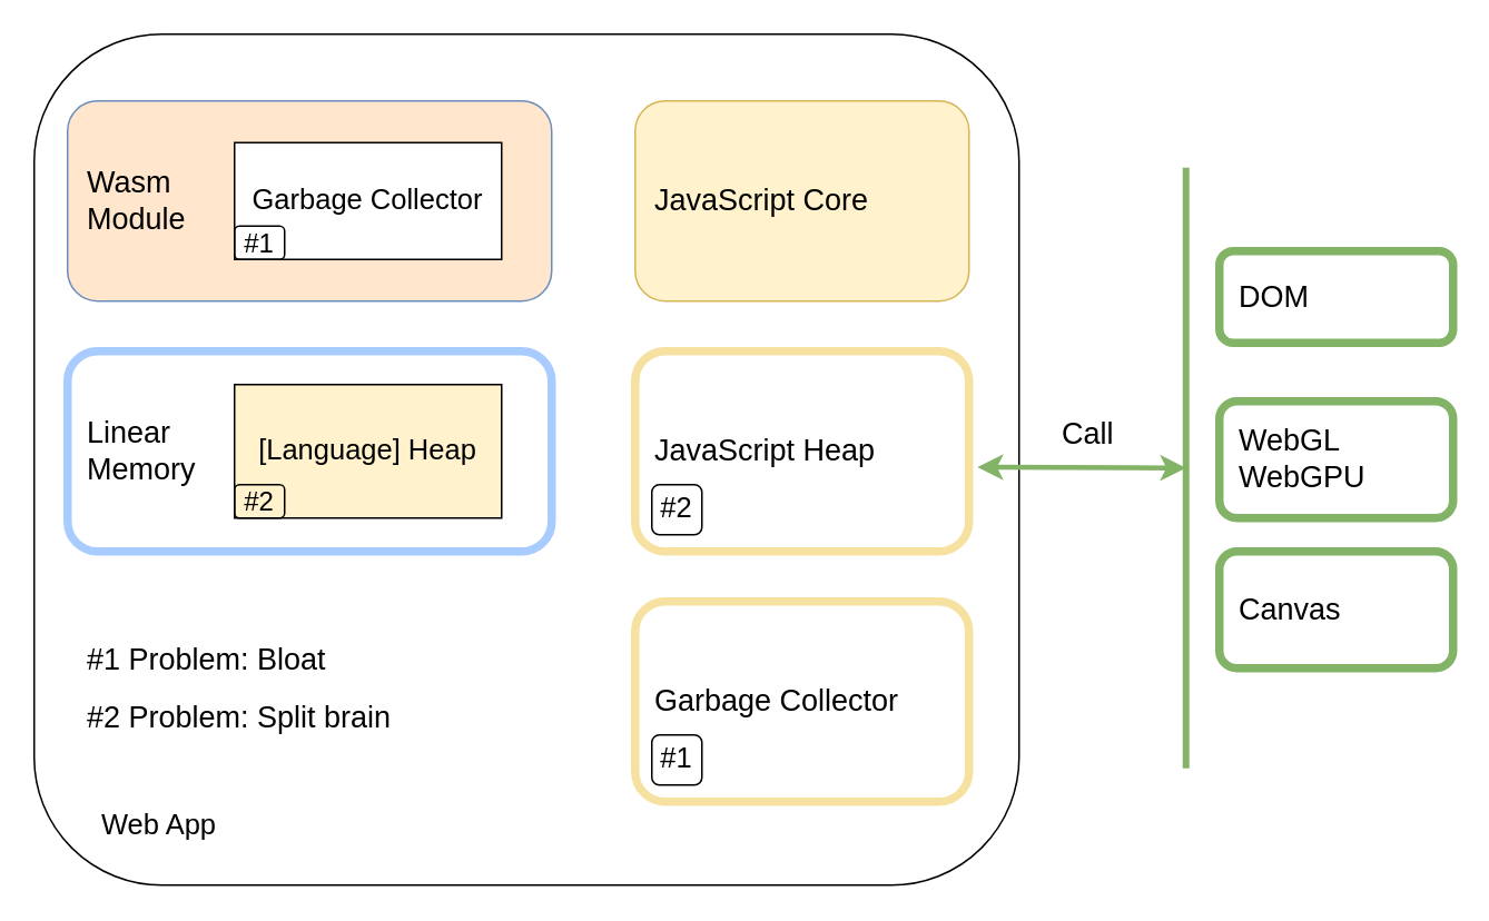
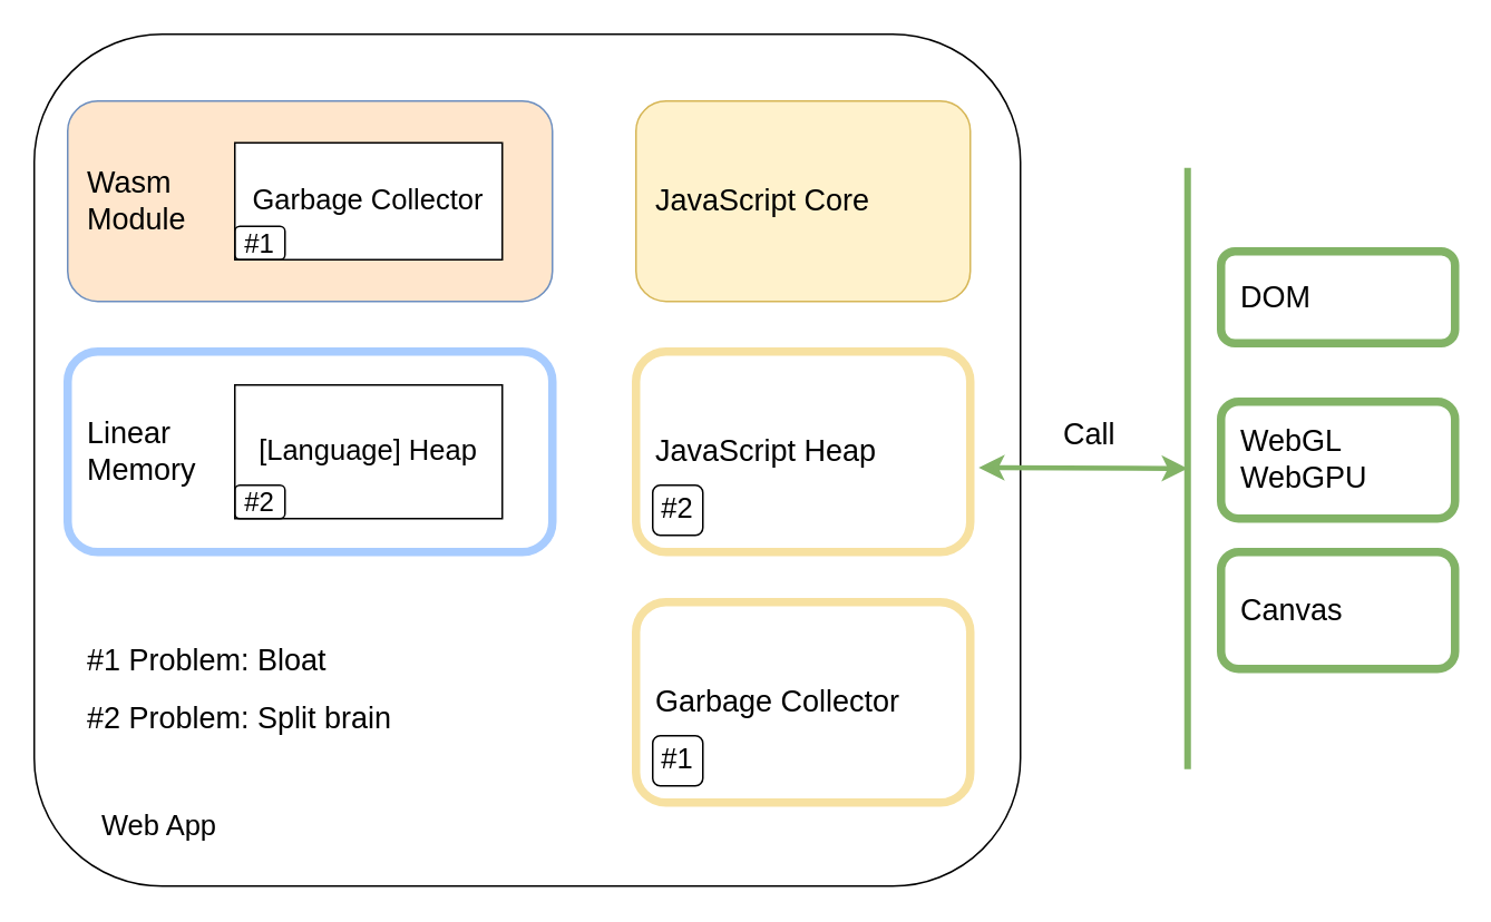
  <mxCell id="0" />
  <mxCell id="1" parent="0" />
  <mxCell id="2" value="" style="rounded=1;whiteSpace=wrap;html=1;" parent="1" vertex="1"><mxGeometry x="20" y="20" width="590" height="510" as="geometry" /></mxCell>
  <mxCell id="3" value="&lt;font style=&quot;font-size: 18px;&quot;&gt;&amp;nbsp; Wasm&lt;br&gt;&amp;nbsp; Module&lt;/font&gt;" style="rounded=1;whiteSpace=wrap;html=1;fillColor=#ffe6cc;strokeColor=#6c8ebf;align=left;" parent="1" vertex="1"><mxGeometry x="40" y="60" width="290" height="120" as="geometry" /></mxCell>
  <mxCell id="4" value="&lt;span style=&quot;font-size: 18px;&quot;&gt;&amp;nbsp; Linear&lt;br&gt;&amp;nbsp; Memory&lt;/span&gt;" style="rounded=1;whiteSpace=wrap;html=1;fillColor=none;strokeColor=#a8ccff;align=left;strokeWidth=5;" parent="1" vertex="1"><mxGeometry x="40" y="210" width="290" height="120" as="geometry" /></mxCell>
  <mxCell id="5" value="&lt;font style=&quot;font-size: 18px;&quot;&gt;&amp;nbsp; JavaScript Core&lt;/font&gt;" style="rounded=1;whiteSpace=wrap;html=1;fillColor=#fff2cc;strokeColor=#d6b656;align=left;" parent="1" vertex="1"><mxGeometry x="380" y="60" width="200" height="120" as="geometry" /></mxCell>
  <mxCell id="6" value="&lt;font style=&quot;font-size: 18px;&quot;&gt;&amp;nbsp; JavaScript Heap&lt;/font&gt;" style="rounded=1;whiteSpace=wrap;html=1;fillColor=none;strokeColor=#f7e1a1;align=left;strokeWidth=5;" parent="1" vertex="1"><mxGeometry x="380" y="210" width="200" height="120" as="geometry" /></mxCell>
  <mxCell id="7" value="&lt;font style=&quot;font-size: 17px;&quot;&gt;Garbage Collector&lt;/font&gt;" style="rounded=0;whiteSpace=wrap;html=1;" parent="1" vertex="1"><mxGeometry x="140" y="85" width="160" height="70" as="geometry" /></mxCell>
  <mxCell id="8" value="&lt;font style=&quot;font-size: 18px;&quot;&gt;&amp;nbsp; Garbage Collector&lt;/font&gt;" style="rounded=1;whiteSpace=wrap;html=1;fillColor=none;strokeColor=#f7e1a1;align=left;strokeWidth=5;" parent="1" vertex="1"><mxGeometry x="380" y="360" width="200" height="120" as="geometry" /></mxCell>
  <mxCell id="9" value="&lt;font style=&quot;font-size: 17px;&quot;&gt;Web App&lt;/font&gt;" style="text;html=1;strokeColor=none;fillColor=none;align=center;verticalAlign=middle;whiteSpace=wrap;rounded=0;" parent="1" vertex="1"><mxGeometry x="50" y="480" width="90" height="30" as="geometry" /></mxCell>
- <mxCell id="10" value="&lt;font style=&quot;font-size: 17px;&quot;&gt;[Language] Heap&lt;/font&gt;" style="rounded=0;whiteSpace=wrap;html=1;fillColor=#fff2cc;" parent="1" vertex="1"><mxGeometry x="140" y="230" width="160" height="80" as="geometry" /></mxCell>
+ <mxCell id="10" value="&lt;font style=&quot;font-size: 17px;&quot;&gt;[Language] Heap&lt;/font&gt;" style="rounded=0;whiteSpace=wrap;html=1;" parent="1" vertex="1"><mxGeometry x="140" y="230" width="160" height="80" as="geometry" /></mxCell>
  <mxCell id="11" value="&lt;font style=&quot;font-size: 16px;&quot;&gt;#1&lt;/font&gt;" style="text;html=1;align=center;verticalAlign=middle;whiteSpace=wrap;rounded=1;glass=0;strokeColor=default;perimeterSpacing=0;strokeWidth=1;" parent="1" vertex="1"><mxGeometry x="140" y="135" width="30" height="20" as="geometry" /></mxCell>
  <mxCell id="12" value="&lt;font style=&quot;font-size: 17px;&quot;&gt;#1&lt;/font&gt;" style="text;html=1;align=center;verticalAlign=middle;whiteSpace=wrap;rounded=1;glass=0;strokeColor=default;perimeterSpacing=0;strokeWidth=1;" parent="1" vertex="1"><mxGeometry x="390" y="440" width="30" height="30" as="geometry" /></mxCell>
  <mxCell id="13" value="&lt;font style=&quot;font-size: 16px;&quot;&gt;#2&lt;/font&gt;" style="text;html=1;align=center;verticalAlign=middle;whiteSpace=wrap;rounded=1;glass=0;strokeColor=default;perimeterSpacing=0;strokeWidth=1;" parent="1" vertex="1"><mxGeometry x="140" y="290" width="30" height="20" as="geometry" /></mxCell>
  <mxCell id="14" value="&lt;font style=&quot;font-size: 17px;&quot;&gt;#2&lt;/font&gt;" style="text;html=1;align=center;verticalAlign=middle;whiteSpace=wrap;rounded=1;glass=0;strokeColor=default;perimeterSpacing=0;strokeWidth=1;" parent="1" vertex="1"><mxGeometry x="390" y="290" width="30" height="30" as="geometry" /></mxCell>
  <mxCell id="15" value="&lt;font style=&quot;font-size: 18px;&quot;&gt;&amp;nbsp; DOM&lt;/font&gt;" style="rounded=1;whiteSpace=wrap;html=1;fillColor=none;strokeColor=#82b366;align=left;strokeWidth=5;" parent="1" vertex="1"><mxGeometry x="730" y="150" width="140" height="55" as="geometry" /></mxCell>
  <mxCell id="16" value="&lt;span style=&quot;font-size: 18px;&quot;&gt;&amp;nbsp; WebGL&lt;br&gt;&amp;nbsp; WebGPU&lt;br&gt;&lt;/span&gt;" style="rounded=1;whiteSpace=wrap;html=1;fillColor=none;strokeColor=#82b366;align=left;strokeWidth=5;" parent="1" vertex="1"><mxGeometry x="730" y="240" width="140" height="70" as="geometry" /></mxCell>
  <mxCell id="17" value="&lt;font style=&quot;font-size: 18px;&quot;&gt;&amp;nbsp; Canvas&lt;/font&gt;" style="rounded=1;whiteSpace=wrap;html=1;fillColor=none;strokeColor=#82b366;align=left;strokeWidth=5;" parent="1" vertex="1"><mxGeometry x="730" y="330" width="140" height="70" as="geometry" /></mxCell>
  <mxCell id="18" value="" style="endArrow=none;html=1;rounded=0;fillColor=#d5e8d4;strokeColor=#82B366;strokeWidth=4;" parent="1" edge="1"><mxGeometry width="50" height="50" relative="1" as="geometry"><mxPoint x="710" y="460" as="sourcePoint" /><mxPoint x="710" y="100" as="targetPoint" /></mxGeometry></mxCell>
  <mxCell id="19" value="" style="endArrow=classic;startArrow=classic;html=1;rounded=0;exitX=1.025;exitY=0.579;exitDx=0;exitDy=0;exitPerimeter=0;strokeColor=#82B366;strokeWidth=3;" parent="1" source="6" edge="1"><mxGeometry width="50" height="50" relative="1" as="geometry"><mxPoint x="600" y="290" as="sourcePoint" /><mxPoint x="710" y="280" as="targetPoint" /></mxGeometry></mxCell>
  <mxCell id="20" value="&lt;font style=&quot;font-size: 18px;&quot;&gt;Call&lt;/font&gt;" style="edgeLabel;html=1;align=center;verticalAlign=middle;resizable=0;points=[];" parent="19" vertex="1" connectable="0"><mxGeometry x="-0.04" y="1" relative="1" as="geometry"><mxPoint x="5" y="-19" as="offset" /></mxGeometry></mxCell>
  <mxCell id="21" value="&lt;font style=&quot;font-size: 18px;&quot;&gt;#2 Problem: Split brain&lt;/font&gt;" style="text;html=1;strokeColor=none;fillColor=none;align=left;verticalAlign=middle;whiteSpace=wrap;rounded=0;" parent="1" vertex="1"><mxGeometry x="50" y="410" width="210" height="40" as="geometry" /></mxCell>
  <mxCell id="22" value="&lt;font style=&quot;font-size: 18px;&quot;&gt;#1 Problem: Bloat&lt;/font&gt;" style="text;html=1;strokeColor=none;fillColor=none;align=left;verticalAlign=middle;whiteSpace=wrap;rounded=0;" parent="1" vertex="1"><mxGeometry x="50" y="380" width="210" height="30" as="geometry" /></mxCell>
